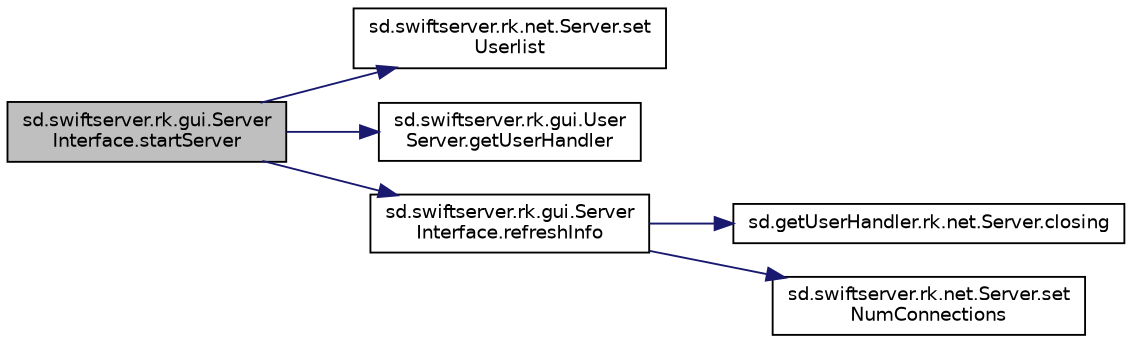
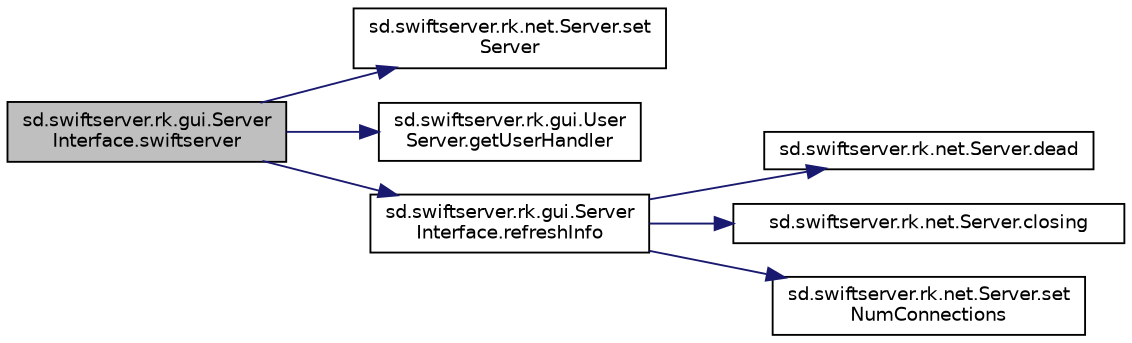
  digraph {
    rankdir=LR
    node [color=black fillcolor=white fontname=Helvetica fontsize=10 shape=record style=filled]
    edge [color=midnightblue fontname=Helvetica fontsize=10 labelfontname=Helvetica labelfontsize=10 style=solid]
-   n1 [fillcolor=grey75 fontcolor=black height=0.2 label="sd.swiftserver.rk.gui.Server\lInterface.startServer" width=0.4]
-   n2 [height=0.2 label="sd.swiftserver.rk.net.Server.set\lUserlist" width=0.4]
+   n1 [fillcolor=grey75 fontcolor=black height=0.2 label="sd.swiftserver.rk.gui.Server\lInterface.swiftserver" width=0.4]
+   n2 [height=0.2 label="sd.swiftserver.rk.net.Server.set\lServer" width=0.4]
    n3 [height=0.2 label="sd.swiftserver.rk.gui.User\lServer.getUserHandler" width=0.4]
    n4 [height=0.2 label="sd.swiftserver.rk.gui.Server\lInterface.refreshInfo" width=0.4]
-   n6 [height=0.2 label="sd.getUserHandler.rk.net.Server.closing" width=0.4]
+   n5 [height=0.2 label="sd.swiftserver.rk.net.Server.dead" width=0.4]
+   n6 [height=0.2 label="sd.swiftserver.rk.net.Server.closing" width=0.4]
    n7 [height=0.2 label="sd.swiftserver.rk.net.Server.set\lNumConnections" width=0.4]
    n1 -> n2
    n1 -> n3
    n1 -> n4
+   n4 -> n5
    n4 -> n6
    n4 -> n7
  }
